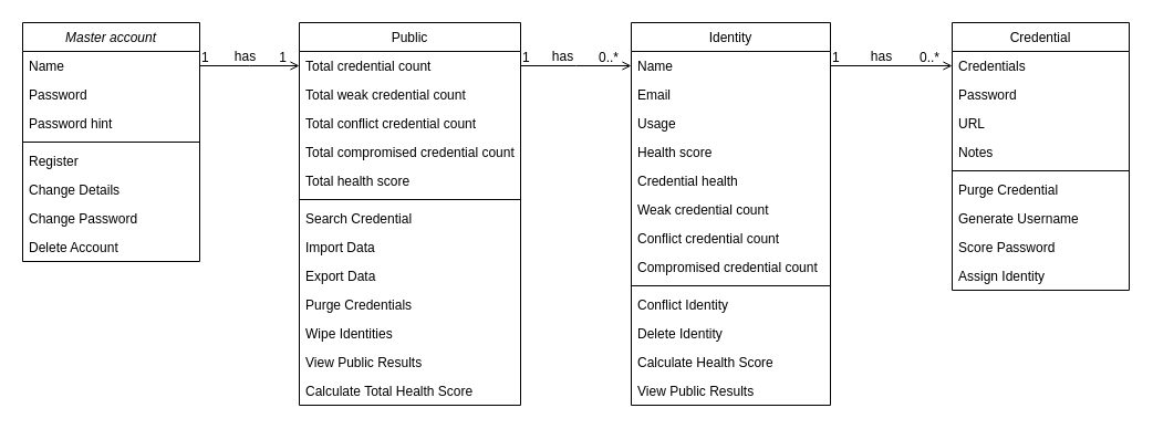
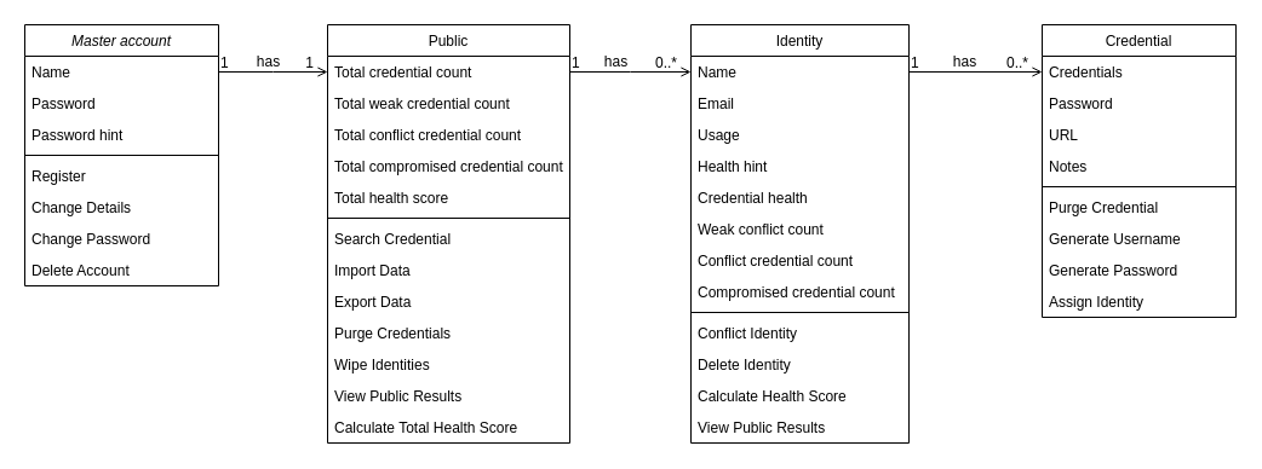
  <mxCell id="0" />
  <mxCell id="1" parent="0" />
  <mxCell id="2" value="Master account" style="swimlane;fontStyle=2;align=center;verticalAlign=top;childLayout=stackLayout;horizontal=1;startSize=26;horizontalStack=0;resizeParent=1;resizeLast=0;collapsible=1;marginBottom=0;rounded=0;shadow=0;strokeWidth=1;" parent="1" vertex="1"><mxGeometry x="20" y="20" width="160" height="216" as="geometry"><mxRectangle x="230" y="140" width="160" height="26" as="alternateBounds" /></mxGeometry></mxCell>
  <mxCell id="3" value="Name" style="text;align=left;verticalAlign=top;spacingLeft=4;spacingRight=4;overflow=hidden;rotatable=0;points=[[0,0.5],[1,0.5]];portConstraint=eastwest;" parent="2" vertex="1"><mxGeometry y="26" width="160" height="26" as="geometry" /></mxCell>
  <mxCell id="4" value="Password" style="text;align=left;verticalAlign=top;spacingLeft=4;spacingRight=4;overflow=hidden;rotatable=0;points=[[0,0.5],[1,0.5]];portConstraint=eastwest;rounded=0;shadow=0;html=0;" parent="2" vertex="1"><mxGeometry y="52" width="160" height="26" as="geometry" /></mxCell>
  <mxCell id="5" value="Password hint" style="text;align=left;verticalAlign=top;spacingLeft=4;spacingRight=4;overflow=hidden;rotatable=0;points=[[0,0.5],[1,0.5]];portConstraint=eastwest;rounded=0;shadow=0;html=0;" parent="2" vertex="1"><mxGeometry y="78" width="160" height="26" as="geometry" /></mxCell>
  <mxCell id="6" value="" style="line;html=1;strokeWidth=1;align=left;verticalAlign=middle;spacingTop=-1;spacingLeft=3;spacingRight=3;rotatable=0;labelPosition=right;points=[];portConstraint=eastwest;" parent="2" vertex="1"><mxGeometry y="104" width="160" height="8" as="geometry" /></mxCell>
  <mxCell id="7" value="Register" style="text;align=left;verticalAlign=top;spacingLeft=4;spacingRight=4;overflow=hidden;rotatable=0;points=[[0,0.5],[1,0.5]];portConstraint=eastwest;" parent="2" vertex="1"><mxGeometry y="112" width="160" height="26" as="geometry" /></mxCell>
  <mxCell id="8" value="Change Details" style="text;align=left;verticalAlign=top;spacingLeft=4;spacingRight=4;overflow=hidden;rotatable=0;points=[[0,0.5],[1,0.5]];portConstraint=eastwest;" vertex="1" parent="2"><mxGeometry y="138" width="160" height="26" as="geometry" /></mxCell>
  <mxCell id="9" value="Change Password" style="text;align=left;verticalAlign=top;spacingLeft=4;spacingRight=4;overflow=hidden;rotatable=0;points=[[0,0.5],[1,0.5]];portConstraint=eastwest;" vertex="1" parent="2"><mxGeometry y="164" width="160" height="26" as="geometry" /></mxCell>
  <mxCell id="10" value="Delete Account" style="text;align=left;verticalAlign=top;spacingLeft=4;spacingRight=4;overflow=hidden;rotatable=0;points=[[0,0.5],[1,0.5]];portConstraint=eastwest;" vertex="1" parent="2"><mxGeometry y="190" width="160" height="26" as="geometry" /></mxCell>
  <mxCell id="11" value="Identity" style="swimlane;fontStyle=0;align=center;verticalAlign=top;childLayout=stackLayout;horizontal=1;startSize=26;horizontalStack=0;resizeParent=1;resizeLast=0;collapsible=1;marginBottom=0;rounded=0;shadow=0;strokeWidth=1;" parent="1" vertex="1"><mxGeometry x="570" y="20" width="180" height="346" as="geometry"><mxRectangle x="130" y="380" width="160" height="26" as="alternateBounds" /></mxGeometry></mxCell>
  <mxCell id="12" value="Name" style="text;align=left;verticalAlign=top;spacingLeft=4;spacingRight=4;overflow=hidden;rotatable=0;points=[[0,0.5],[1,0.5]];portConstraint=eastwest;" parent="11" vertex="1"><mxGeometry y="26" width="180" height="26" as="geometry" /></mxCell>
  <mxCell id="13" value="Email" style="text;align=left;verticalAlign=top;spacingLeft=4;spacingRight=4;overflow=hidden;rotatable=0;points=[[0,0.5],[1,0.5]];portConstraint=eastwest;rounded=0;shadow=0;html=0;" parent="11" vertex="1"><mxGeometry y="52" width="180" height="26" as="geometry" /></mxCell>
  <mxCell id="14" value="Usage" style="text;align=left;verticalAlign=top;spacingLeft=4;spacingRight=4;overflow=hidden;rotatable=0;points=[[0,0.5],[1,0.5]];portConstraint=eastwest;rounded=0;shadow=0;html=0;" vertex="1" parent="11"><mxGeometry y="78" width="180" height="26" as="geometry" /></mxCell>
- <mxCell id="15" value="Health score" style="text;align=left;verticalAlign=top;spacingLeft=4;spacingRight=4;overflow=hidden;rotatable=0;points=[[0,0.5],[1,0.5]];portConstraint=eastwest;" vertex="1" parent="11"><mxGeometry y="104" width="180" height="26" as="geometry" /></mxCell>
+ <mxCell id="15" value="Health hint" style="text;align=left;verticalAlign=top;spacingLeft=4;spacingRight=4;overflow=hidden;rotatable=0;points=[[0,0.5],[1,0.5]];portConstraint=eastwest;" vertex="1" parent="11"><mxGeometry y="104" width="180" height="26" as="geometry" /></mxCell>
  <mxCell id="16" value="Credential health" style="text;align=left;verticalAlign=top;spacingLeft=4;spacingRight=4;overflow=hidden;rotatable=0;points=[[0,0.5],[1,0.5]];portConstraint=eastwest;" vertex="1" parent="11"><mxGeometry y="130" width="180" height="26" as="geometry" /></mxCell>
- <mxCell id="17" value="Weak credential count" style="text;align=left;verticalAlign=top;spacingLeft=4;spacingRight=4;overflow=hidden;rotatable=0;points=[[0,0.5],[1,0.5]];portConstraint=eastwest;" vertex="1" parent="11"><mxGeometry y="156" width="180" height="26" as="geometry" /></mxCell>
+ <mxCell id="17" value="Weak conflict count" style="text;align=left;verticalAlign=top;spacingLeft=4;spacingRight=4;overflow=hidden;rotatable=0;points=[[0,0.5],[1,0.5]];portConstraint=eastwest;" vertex="1" parent="11"><mxGeometry y="156" width="180" height="26" as="geometry" /></mxCell>
  <mxCell id="18" value="Conflict credential count" style="text;align=left;verticalAlign=top;spacingLeft=4;spacingRight=4;overflow=hidden;rotatable=0;points=[[0,0.5],[1,0.5]];portConstraint=eastwest;" vertex="1" parent="11"><mxGeometry y="182" width="180" height="26" as="geometry" /></mxCell>
  <mxCell id="19" value="Compromised credential count" style="text;align=left;verticalAlign=top;spacingLeft=4;spacingRight=4;overflow=hidden;rotatable=0;points=[[0,0.5],[1,0.5]];portConstraint=eastwest;" vertex="1" parent="11"><mxGeometry y="208" width="180" height="26" as="geometry" /></mxCell>
  <mxCell id="20" value="" style="line;html=1;strokeWidth=1;align=left;verticalAlign=middle;spacingTop=-1;spacingLeft=3;spacingRight=3;rotatable=0;labelPosition=right;points=[];portConstraint=eastwest;" parent="11" vertex="1"><mxGeometry y="234" width="180" height="8" as="geometry" /></mxCell>
  <mxCell id="21" value="Conflict Identity" style="text;align=left;verticalAlign=top;spacingLeft=4;spacingRight=4;overflow=hidden;rotatable=0;points=[[0,0.5],[1,0.5]];portConstraint=eastwest;" parent="11" vertex="1"><mxGeometry y="242" width="180" height="26" as="geometry" /></mxCell>
  <mxCell id="22" value="Delete Identity" style="text;align=left;verticalAlign=top;spacingLeft=4;spacingRight=4;overflow=hidden;rotatable=0;points=[[0,0.5],[1,0.5]];portConstraint=eastwest;" vertex="1" parent="11"><mxGeometry y="268" width="180" height="26" as="geometry" /></mxCell>
  <mxCell id="23" value="Calculate Health Score" style="text;align=left;verticalAlign=top;spacingLeft=4;spacingRight=4;overflow=hidden;rotatable=0;points=[[0,0.5],[1,0.5]];portConstraint=eastwest;" vertex="1" parent="11"><mxGeometry y="294" width="180" height="26" as="geometry" /></mxCell>
  <mxCell id="24" value="View Public Results" style="text;align=left;verticalAlign=top;spacingLeft=4;spacingRight=4;overflow=hidden;rotatable=0;points=[[0,0.5],[1,0.5]];portConstraint=eastwest;" vertex="1" parent="11"><mxGeometry y="320" width="180" height="26" as="geometry" /></mxCell>
  <mxCell id="25" value="Credential" style="swimlane;fontStyle=0;align=center;verticalAlign=top;childLayout=stackLayout;horizontal=1;startSize=26;horizontalStack=0;resizeParent=1;resizeLast=0;collapsible=1;marginBottom=0;rounded=0;shadow=0;strokeWidth=1;" parent="1" vertex="1"><mxGeometry x="860" y="20" width="160" height="242" as="geometry"><mxRectangle x="340" y="380" width="170" height="26" as="alternateBounds" /></mxGeometry></mxCell>
  <mxCell id="26" value="Credentials" style="text;align=left;verticalAlign=top;spacingLeft=4;spacingRight=4;overflow=hidden;rotatable=0;points=[[0,0.5],[1,0.5]];portConstraint=eastwest;" parent="25" vertex="1"><mxGeometry y="26" width="160" height="26" as="geometry" /></mxCell>
  <mxCell id="27" value="Password" style="text;align=left;verticalAlign=top;spacingLeft=4;spacingRight=4;overflow=hidden;rotatable=0;points=[[0,0.5],[1,0.5]];portConstraint=eastwest;" vertex="1" parent="25"><mxGeometry y="52" width="160" height="26" as="geometry" /></mxCell>
  <mxCell id="28" value="URL" style="text;align=left;verticalAlign=top;spacingLeft=4;spacingRight=4;overflow=hidden;rotatable=0;points=[[0,0.5],[1,0.5]];portConstraint=eastwest;" vertex="1" parent="25"><mxGeometry y="78" width="160" height="26" as="geometry" /></mxCell>
  <mxCell id="29" value="Notes" style="text;align=left;verticalAlign=top;spacingLeft=4;spacingRight=4;overflow=hidden;rotatable=0;points=[[0,0.5],[1,0.5]];portConstraint=eastwest;" vertex="1" parent="25"><mxGeometry y="104" width="160" height="26" as="geometry" /></mxCell>
  <mxCell id="30" value="" style="line;html=1;strokeWidth=1;align=left;verticalAlign=middle;spacingTop=-1;spacingLeft=3;spacingRight=3;rotatable=0;labelPosition=right;points=[];portConstraint=eastwest;" parent="25" vertex="1"><mxGeometry y="130" width="160" height="8" as="geometry" /></mxCell>
  <mxCell id="31" value="Purge Credential" style="text;align=left;verticalAlign=top;spacingLeft=4;spacingRight=4;overflow=hidden;rotatable=0;points=[[0,0.5],[1,0.5]];portConstraint=eastwest;" vertex="1" parent="25"><mxGeometry y="138" width="160" height="26" as="geometry" /></mxCell>
  <mxCell id="32" value="Generate Username" style="text;align=left;verticalAlign=top;spacingLeft=4;spacingRight=4;overflow=hidden;rotatable=0;points=[[0,0.5],[1,0.5]];portConstraint=eastwest;" vertex="1" parent="25"><mxGeometry y="164" width="160" height="26" as="geometry" /></mxCell>
- <mxCell id="33" value="Score Password" style="text;align=left;verticalAlign=top;spacingLeft=4;spacingRight=4;overflow=hidden;rotatable=0;points=[[0,0.5],[1,0.5]];portConstraint=eastwest;" vertex="1" parent="25"><mxGeometry y="190" width="160" height="26" as="geometry" /></mxCell>
+ <mxCell id="33" value="Generate Password" style="text;align=left;verticalAlign=top;spacingLeft=4;spacingRight=4;overflow=hidden;rotatable=0;points=[[0,0.5],[1,0.5]];portConstraint=eastwest;" vertex="1" parent="25"><mxGeometry y="190" width="160" height="26" as="geometry" /></mxCell>
  <mxCell id="34" value="Assign Identity" style="text;align=left;verticalAlign=top;spacingLeft=4;spacingRight=4;overflow=hidden;rotatable=0;points=[[0,0.5],[1,0.5]];portConstraint=eastwest;" vertex="1" parent="25"><mxGeometry y="216" width="160" height="26" as="geometry" /></mxCell>
  <mxCell id="35" value="" style="endArrow=open;shadow=0;strokeWidth=1;rounded=0;endFill=1;edgeStyle=elbowEdgeStyle;elbow=vertical;exitX=1;exitY=0.5;exitDx=0;exitDy=0;entryX=0;entryY=0.5;entryDx=0;entryDy=0;" edge="1" parent="1" source="12" target="26"><mxGeometry x="0.5" y="41" relative="1" as="geometry"><mxPoint x="960" y="230" as="sourcePoint" /><mxPoint x="1088" y="230" as="targetPoint" /><mxPoint x="-40" y="32" as="offset" /></mxGeometry></mxCell>
  <mxCell id="36" value="1" style="resizable=0;align=left;verticalAlign=bottom;labelBackgroundColor=none;fontSize=12;" connectable="0" vertex="1" parent="35"><mxGeometry x="-1" relative="1" as="geometry"><mxPoint y="1" as="offset" /></mxGeometry></mxCell>
  <mxCell id="37" value="0..*" style="resizable=0;align=right;verticalAlign=bottom;labelBackgroundColor=none;fontSize=12;" connectable="0" vertex="1" parent="35"><mxGeometry x="1" relative="1" as="geometry"><mxPoint x="-10" y="1" as="offset" /></mxGeometry></mxCell>
  <mxCell id="38" value="has" style="text;html=1;resizable=0;points=[];;align=center;verticalAlign=middle;labelBackgroundColor=none;rounded=0;shadow=0;strokeWidth=1;fontSize=12;" vertex="1" connectable="0" parent="35"><mxGeometry x="0.5" y="49" relative="1" as="geometry"><mxPoint x="-38" y="40" as="offset" /></mxGeometry></mxCell>
  <mxCell id="39" value="" style="endArrow=open;shadow=0;strokeWidth=1;rounded=0;endFill=1;edgeStyle=elbowEdgeStyle;elbow=vertical;" edge="1" parent="1" source="44" target="12"><mxGeometry x="0.5" y="41" relative="1" as="geometry"><mxPoint x="718" y="59" as="sourcePoint" /><mxPoint x="938" y="250" as="targetPoint" /><mxPoint x="-40" y="32" as="offset" /></mxGeometry></mxCell>
  <mxCell id="40" value="1" style="resizable=0;align=left;verticalAlign=bottom;labelBackgroundColor=none;fontSize=12;" connectable="0" vertex="1" parent="39"><mxGeometry x="-1" relative="1" as="geometry"><mxPoint y="1" as="offset" /></mxGeometry></mxCell>
  <mxCell id="41" value="0..*" style="resizable=0;align=right;verticalAlign=bottom;labelBackgroundColor=none;fontSize=12;" connectable="0" vertex="1" parent="39"><mxGeometry x="1" relative="1" as="geometry"><mxPoint x="-10" y="1" as="offset" /></mxGeometry></mxCell>
  <mxCell id="42" value="has" style="text;html=1;resizable=0;points=[];;align=center;verticalAlign=middle;labelBackgroundColor=none;rounded=0;shadow=0;strokeWidth=1;fontSize=12;" vertex="1" connectable="0" parent="39"><mxGeometry x="0.5" y="49" relative="1" as="geometry"><mxPoint x="-38" y="40" as="offset" /></mxGeometry></mxCell>
  <mxCell id="43" value="Public" style="swimlane;fontStyle=0;align=center;verticalAlign=top;childLayout=stackLayout;horizontal=1;startSize=26;horizontalStack=0;resizeParent=1;resizeLast=0;collapsible=1;marginBottom=0;rounded=0;shadow=0;strokeWidth=1;" vertex="1" parent="1"><mxGeometry x="270" y="20" width="200" height="346" as="geometry"><mxRectangle x="130" y="380" width="160" height="26" as="alternateBounds" /></mxGeometry></mxCell>
  <mxCell id="44" value="Total credential count" style="text;align=left;verticalAlign=top;spacingLeft=4;spacingRight=4;overflow=hidden;rotatable=0;points=[[0,0.5],[1,0.5]];portConstraint=eastwest;" vertex="1" parent="43"><mxGeometry y="26" width="200" height="26" as="geometry" /></mxCell>
  <mxCell id="45" value="Total weak credential count" style="text;align=left;verticalAlign=top;spacingLeft=4;spacingRight=4;overflow=hidden;rotatable=0;points=[[0,0.5],[1,0.5]];portConstraint=eastwest;" vertex="1" parent="43"><mxGeometry y="52" width="200" height="26" as="geometry" /></mxCell>
  <mxCell id="46" value="Total conflict credential count" style="text;align=left;verticalAlign=top;spacingLeft=4;spacingRight=4;overflow=hidden;rotatable=0;points=[[0,0.5],[1,0.5]];portConstraint=eastwest;" vertex="1" parent="43"><mxGeometry y="78" width="200" height="26" as="geometry" /></mxCell>
  <mxCell id="47" value="Total compromised credential count" style="text;align=left;verticalAlign=top;spacingLeft=4;spacingRight=4;overflow=hidden;rotatable=0;points=[[0,0.5],[1,0.5]];portConstraint=eastwest;" vertex="1" parent="43"><mxGeometry y="104" width="200" height="26" as="geometry" /></mxCell>
  <mxCell id="48" value="Total health score" style="text;align=left;verticalAlign=top;spacingLeft=4;spacingRight=4;overflow=hidden;rotatable=0;points=[[0,0.5],[1,0.5]];portConstraint=eastwest;" vertex="1" parent="43"><mxGeometry y="130" width="200" height="26" as="geometry" /></mxCell>
  <mxCell id="49" value="" style="line;html=1;strokeWidth=1;align=left;verticalAlign=middle;spacingTop=-1;spacingLeft=3;spacingRight=3;rotatable=0;labelPosition=right;points=[];portConstraint=eastwest;" vertex="1" parent="43"><mxGeometry y="156" width="200" height="8" as="geometry" /></mxCell>
  <mxCell id="50" value="Search Credential" style="text;align=left;verticalAlign=top;spacingLeft=4;spacingRight=4;overflow=hidden;rotatable=0;points=[[0,0.5],[1,0.5]];portConstraint=eastwest;" vertex="1" parent="43"><mxGeometry y="164" width="200" height="26" as="geometry" /></mxCell>
  <mxCell id="51" value="Import Data" style="text;align=left;verticalAlign=top;spacingLeft=4;spacingRight=4;overflow=hidden;rotatable=0;points=[[0,0.5],[1,0.5]];portConstraint=eastwest;" vertex="1" parent="43"><mxGeometry y="190" width="200" height="26" as="geometry" /></mxCell>
  <mxCell id="52" value="Export Data" style="text;align=left;verticalAlign=top;spacingLeft=4;spacingRight=4;overflow=hidden;rotatable=0;points=[[0,0.5],[1,0.5]];portConstraint=eastwest;" vertex="1" parent="43"><mxGeometry y="216" width="200" height="26" as="geometry" /></mxCell>
  <mxCell id="53" value="Purge Credentials" style="text;align=left;verticalAlign=top;spacingLeft=4;spacingRight=4;overflow=hidden;rotatable=0;points=[[0,0.5],[1,0.5]];portConstraint=eastwest;" vertex="1" parent="43"><mxGeometry y="242" width="200" height="26" as="geometry" /></mxCell>
  <mxCell id="54" value="Wipe Identities" style="text;align=left;verticalAlign=top;spacingLeft=4;spacingRight=4;overflow=hidden;rotatable=0;points=[[0,0.5],[1,0.5]];portConstraint=eastwest;" vertex="1" parent="43"><mxGeometry y="268" width="200" height="26" as="geometry" /></mxCell>
  <mxCell id="55" value="View Public Results" style="text;align=left;verticalAlign=top;spacingLeft=4;spacingRight=4;overflow=hidden;rotatable=0;points=[[0,0.5],[1,0.5]];portConstraint=eastwest;" vertex="1" parent="43"><mxGeometry y="294" width="200" height="26" as="geometry" /></mxCell>
  <mxCell id="56" value="Calculate Total Health Score" style="text;align=left;verticalAlign=top;spacingLeft=4;spacingRight=4;overflow=hidden;rotatable=0;points=[[0,0.5],[1,0.5]];portConstraint=eastwest;" vertex="1" parent="43"><mxGeometry y="320" width="200" height="26" as="geometry" /></mxCell>
  <mxCell id="57" value="" style="endArrow=open;shadow=0;strokeWidth=1;rounded=0;endFill=1;edgeStyle=elbowEdgeStyle;elbow=vertical;exitX=1;exitY=0.5;exitDx=0;exitDy=0;" edge="1" parent="1" source="3" target="44"><mxGeometry x="0.5" y="41" relative="1" as="geometry"><mxPoint x="370" y="430" as="sourcePoint" /><mxPoint x="460" y="430" as="targetPoint" /><mxPoint x="-40" y="32" as="offset" /></mxGeometry></mxCell>
  <mxCell id="58" value="1" style="resizable=0;align=left;verticalAlign=bottom;labelBackgroundColor=none;fontSize=12;" connectable="0" vertex="1" parent="57"><mxGeometry x="-1" relative="1" as="geometry"><mxPoint y="1" as="offset" /></mxGeometry></mxCell>
  <mxCell id="59" value="1" style="resizable=0;align=right;verticalAlign=bottom;labelBackgroundColor=none;fontSize=12;" connectable="0" vertex="1" parent="57"><mxGeometry x="1" relative="1" as="geometry"><mxPoint x="-10" y="1" as="offset" /></mxGeometry></mxCell>
  <mxCell id="60" value="has" style="text;html=1;resizable=0;points=[];;align=center;verticalAlign=middle;labelBackgroundColor=none;rounded=0;shadow=0;strokeWidth=1;fontSize=12;" vertex="1" connectable="0" parent="57"><mxGeometry x="0.5" y="49" relative="1" as="geometry"><mxPoint x="-28" y="40" as="offset" /></mxGeometry></mxCell>
